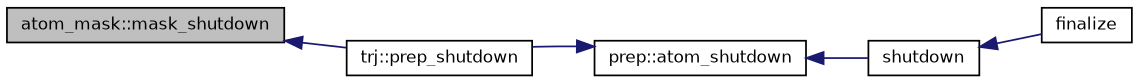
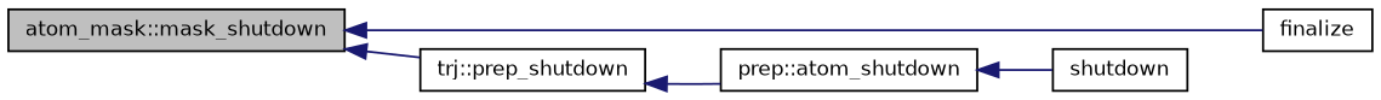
  digraph {
    rankdir=LR
    node [color=black fillcolor=white fontname=Helvetica fontsize=10 shape=record style=filled]
    edge [color=midnightblue dir=back fontname=Helvetica fontsize=10 labelfontname=Helvetica labelfontsize=10 style=solid]
    n1 [fillcolor=grey75 fontcolor=black height=0.2 label="atom_mask::mask_shutdown" width=0.4]
    n2 [height=0.2 label=finalize width=0.4]
    n3 [height=0.2 label="trj::prep_shutdown" width=0.4]
    n4 [height=0.2 label="prep::atom_shutdown" width=0.4]
    n5 [height=0.2 label=shutdown width=0.4]
-   n5 -> n2
+   n1 -> n2
    n1 -> n3
-   n4 -> n3
+   n3 -> n4
    n4 -> n5
  }
